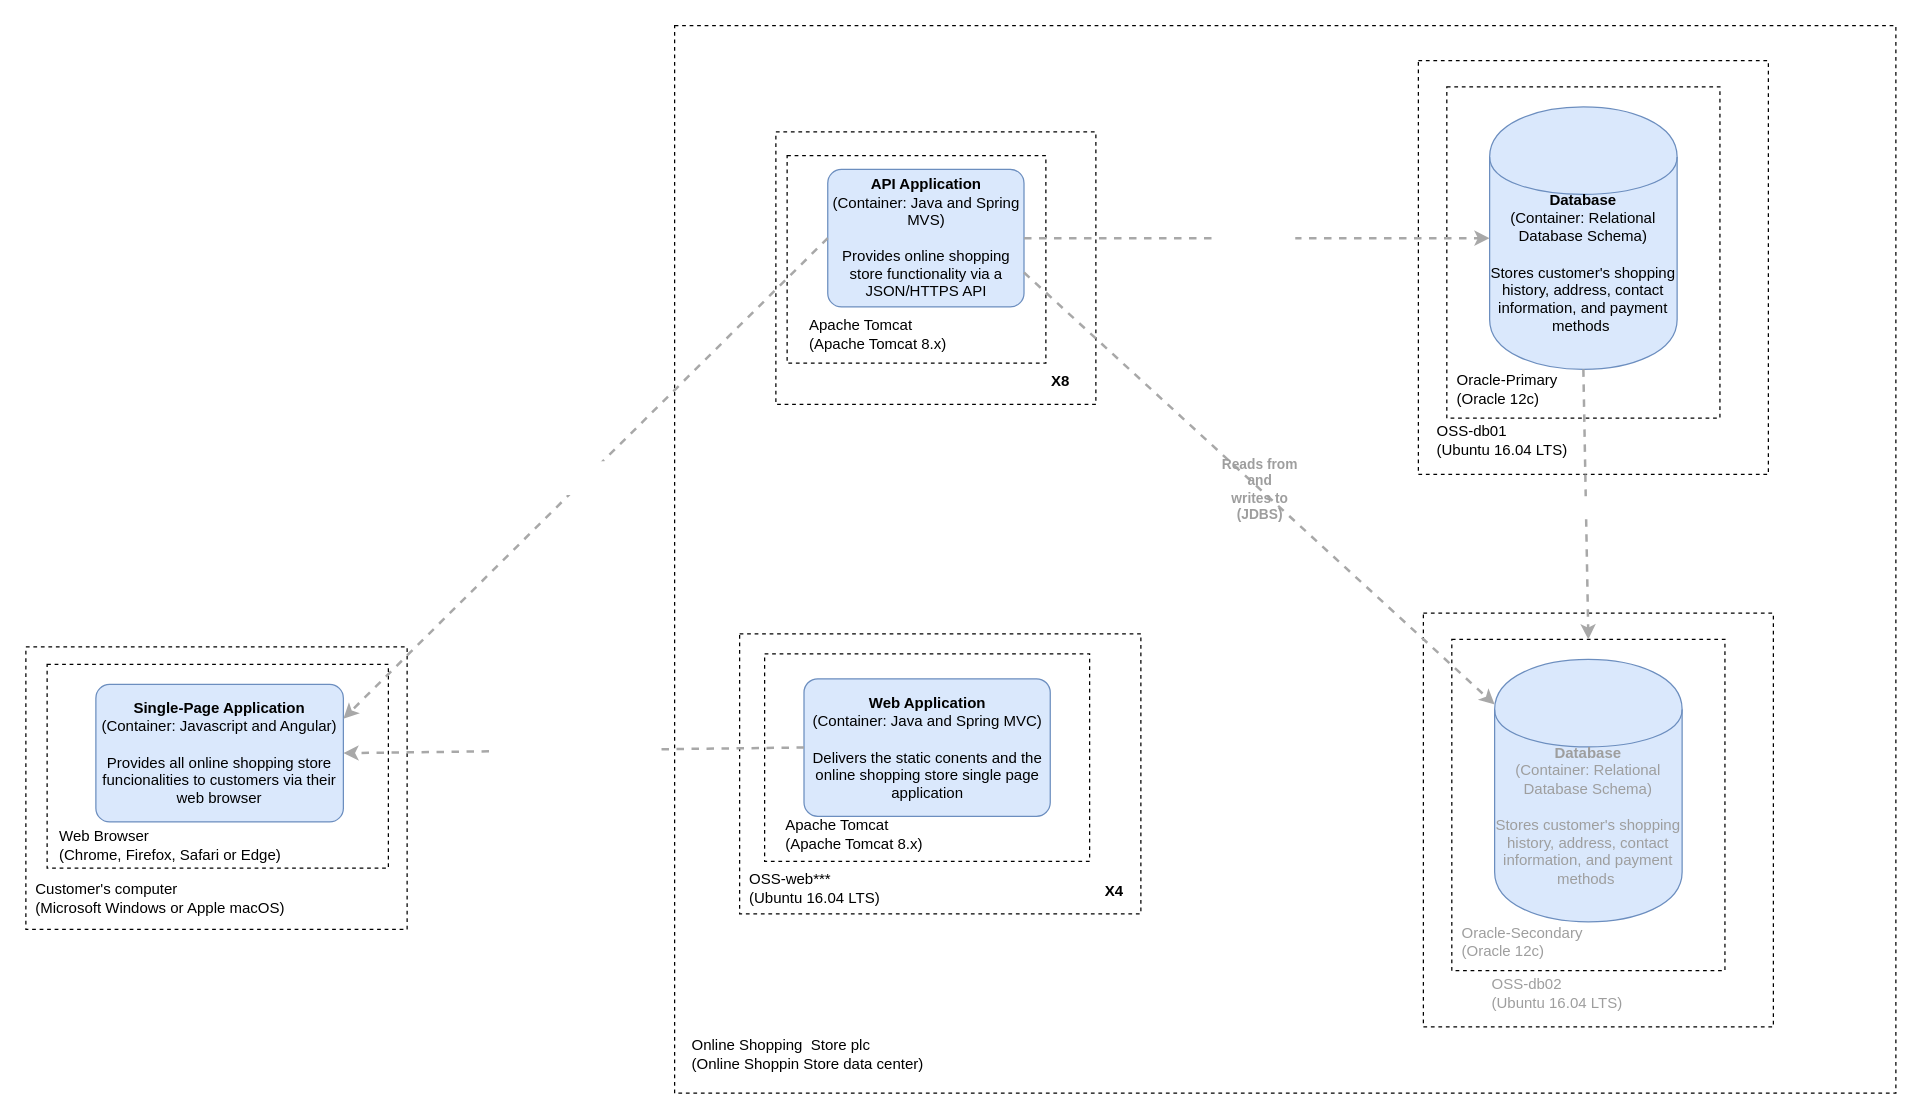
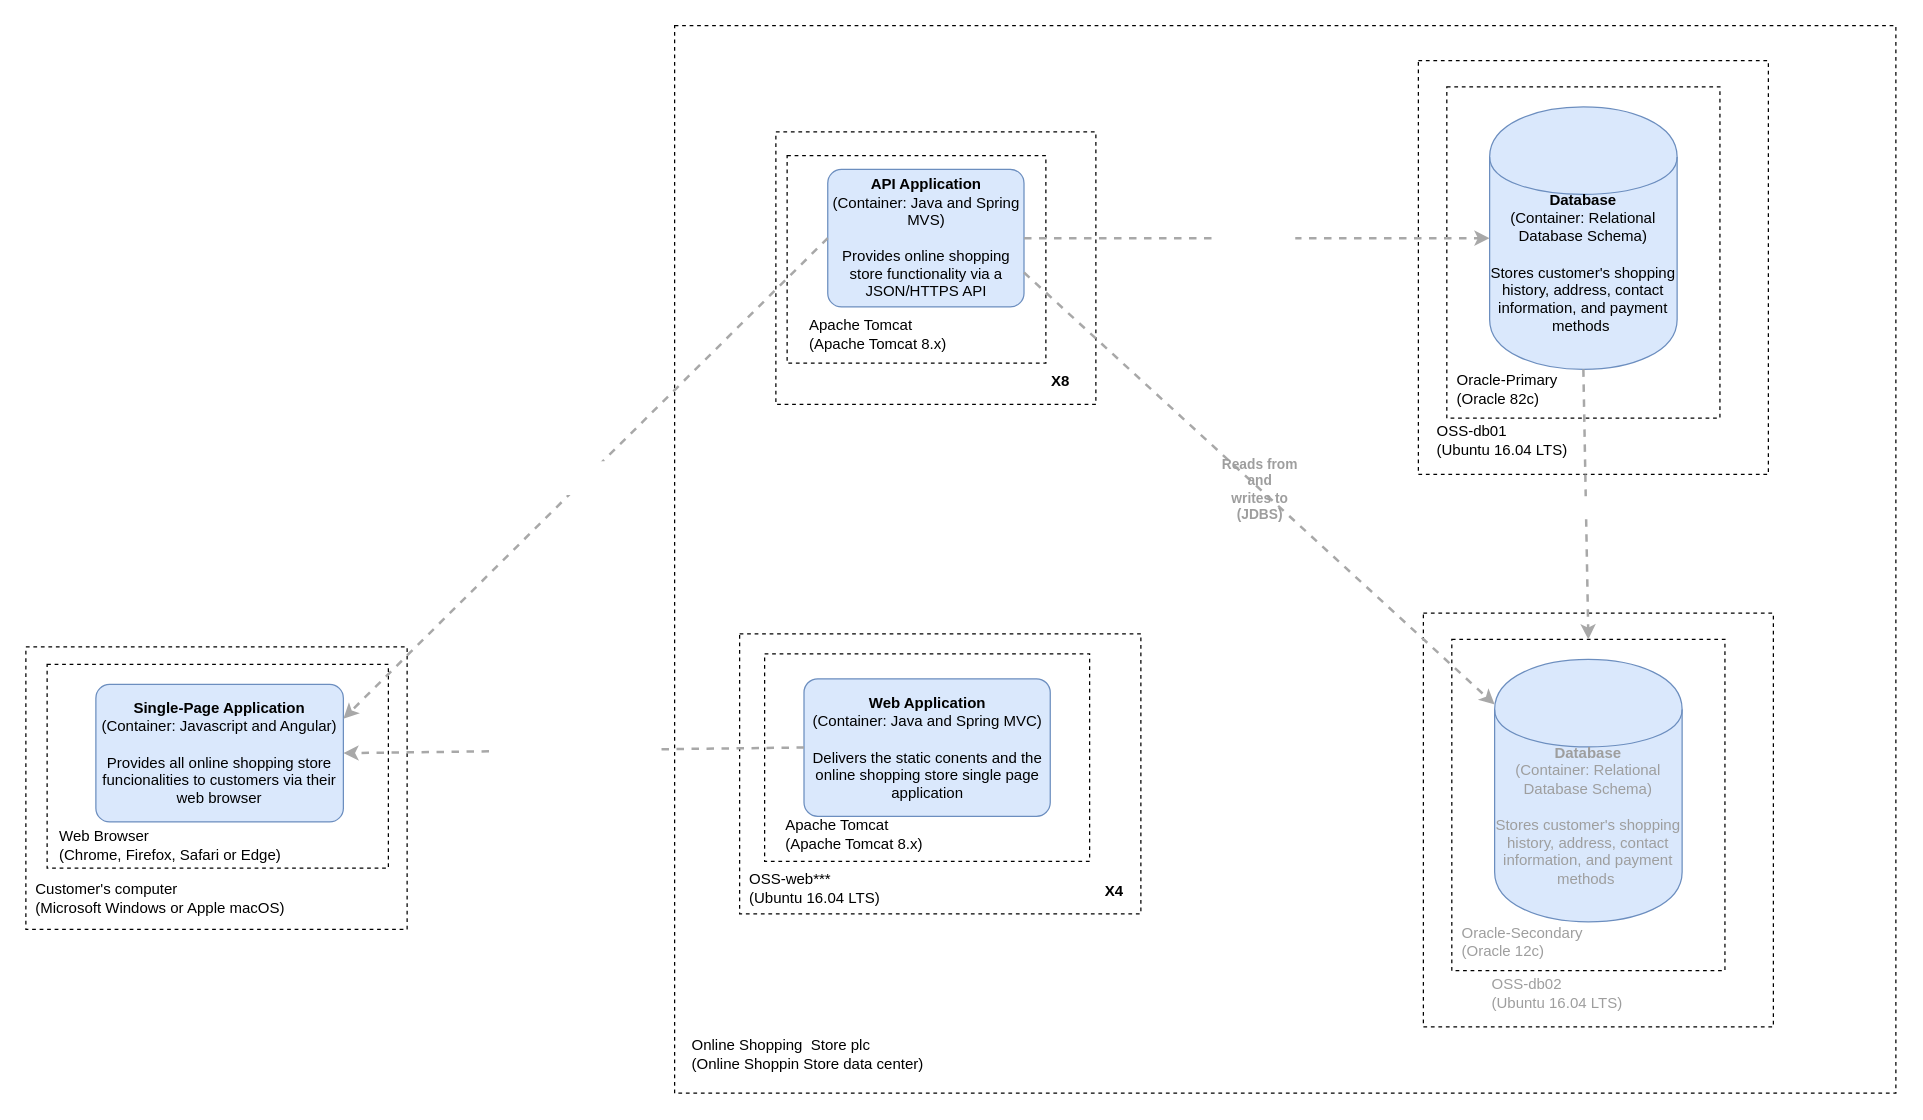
  <mxCell id="0" />
  <mxCell id="1" parent="0" />
  <mxCell id="2" value="" style="rounded=0;whiteSpace=wrap;html=1;dashed=1;" parent="1" vertex="1"><mxGeometry x="539" y="20" width="977" height="854" as="geometry" /></mxCell>
  <mxCell id="3" value="" style="rounded=0;whiteSpace=wrap;html=1;dashed=1;" parent="1" vertex="1"><mxGeometry x="620" y="105" width="256" height="218" as="geometry" /></mxCell>
  <mxCell id="4" value="" style="rounded=0;whiteSpace=wrap;html=1;dashed=1;" parent="1" vertex="1"><mxGeometry x="629" y="124" width="207" height="166" as="geometry" /></mxCell>
  <mxCell id="5" value="Apache Tomcat&lt;br&gt;(Apache Tomcat 8.x)" style="text;html=1;strokeColor=none;fillColor=none;align=left;verticalAlign=middle;whiteSpace=wrap;rounded=0;dashed=1;" parent="1" vertex="1"><mxGeometry x="645" y="257" width="179" height="20" as="geometry" /></mxCell>
  <mxCell id="6" value="" style="rounded=0;whiteSpace=wrap;html=1;dashed=1;" parent="1" vertex="1"><mxGeometry x="1134" y="48" width="280" height="331" as="geometry" /></mxCell>
  <mxCell id="7" value="" style="rounded=0;whiteSpace=wrap;html=1;dashed=1;" parent="1" vertex="1"><mxGeometry x="1156.75" y="69" width="218.5" height="265" as="geometry" /></mxCell>
  <mxCell id="8" value="" style="rounded=0;whiteSpace=wrap;html=1;dashed=1;" parent="1" vertex="1"><mxGeometry x="591" y="506.5" width="321" height="224" as="geometry" /></mxCell>
  <mxCell id="9" value="" style="rounded=0;whiteSpace=wrap;html=1;dashed=1;" parent="1" vertex="1"><mxGeometry x="611" y="522.5" width="260" height="166" as="geometry" /></mxCell>
  <mxCell id="10" value="" style="rounded=0;whiteSpace=wrap;html=1;dashed=1;" parent="1" vertex="1"><mxGeometry x="20" y="517" width="305" height="226" as="geometry" /></mxCell>
  <mxCell id="11" value="" style="rounded=0;whiteSpace=wrap;html=1;dashed=1;" parent="1" vertex="1"><mxGeometry x="37" y="531" width="273" height="163" as="geometry" /></mxCell>
  <mxCell id="12" value="&lt;b&gt;API Application&lt;/b&gt;&lt;div&gt;(Container: Java and Spring MVS)&lt;/div&gt;&lt;br&gt;&lt;div&gt;Provides online shopping store functionality via a &lt;br&gt;JSON/HTTPS API&lt;/div&gt;" style="rounded=1;whiteSpace=wrap;html=1;labelBackgroundColor=none;fillColor=#dae8fc;fontColor=#000000;align=center;arcSize=10;strokeColor=#6c8ebf;points=[[0.25,0,0],[0.5,0,0],[0.75,0,0],[1,0.25,0],[1,0.5,0],[1,0.75,0],[0.75,1,0],[0.5,1,0],[0.25,1,0],[0,0.75,0],[0,0.5,0],[0,0.25,0]];" parent="1" vertex="1"><mxGeometry x="661.5" y="135" width="157" height="110" as="geometry" /></mxCell>
  <mxCell id="13" value="&lt;b&gt;Single-Page Application&lt;/b&gt;&lt;div&gt;(Container: Javascript and Angular)&lt;/div&gt;&lt;br&gt;&lt;div&gt;Provides all online shopping store funcionalities to customers via their web browser&lt;/div&gt;" style="rounded=1;whiteSpace=wrap;html=1;labelBackgroundColor=none;fillColor=#dae8fc;fontColor=#000000;align=center;arcSize=10;strokeColor=#6c8ebf;points=[[0.25,0,0],[0.5,0,0],[0.75,0,0],[1,0.25,0],[1,0.5,0],[1,0.75,0],[0.75,1,0],[0.5,1,0],[0.25,1,0],[0,0.75,0],[0,0.5,0],[0,0.25,0]];" parent="1" vertex="1"><mxGeometry x="76" y="547" width="198" height="110" as="geometry" /></mxCell>
  <mxCell id="14" value="&lt;b&gt;Web Application&lt;/b&gt;&lt;div&gt;(Container: Java and Spring MVC)&lt;/div&gt;&lt;br&gt;&lt;div&gt;Delivers the static conents and the online shopping store single page application&lt;/div&gt;" style="rounded=1;whiteSpace=wrap;html=1;labelBackgroundColor=none;fillColor=#dae8fc;fontColor=#000000;align=center;arcSize=10;strokeColor=#6c8ebf;points=[[0.25,0,0],[0.5,0,0],[0.75,0,0],[1,0.25,0],[1,0.5,0],[1,0.75,0],[0.75,1,0],[0.5,1,0],[0.25,1,0],[0,0.75,0],[0,0.5,0],[0,0.25,0]];" parent="1" vertex="1"><mxGeometry x="642.5" y="542.5" width="197" height="110" as="geometry" /></mxCell>
  <mxCell id="15" value="&lt;div style=&quot;text-align: left&quot;&gt;&lt;div style=&quot;text-align: center&quot;&gt;&lt;b&gt;&lt;font color=&quot;#ffffff&quot;&gt;Delivers to &lt;br&gt;customer's web browser&lt;/font&gt;&lt;/b&gt;&lt;/div&gt;&lt;/div&gt;" style="edgeStyle=none;rounded=0;html=1;entryX=1;entryY=0.5;jettySize=auto;orthogonalLoop=1;strokeColor=#A8A8A8;strokeWidth=2;fontColor=#000000;jumpStyle=none;dashed=1;entryDx=0;entryDy=0;entryPerimeter=0;exitX=0;exitY=0.5;exitDx=0;exitDy=0;exitPerimeter=0;" parent="1" source="14" target="13" edge="1"><mxGeometry width="200" relative="1" as="geometry"><mxPoint x="333" y="63" as="sourcePoint" /><mxPoint x="533" y="63" as="targetPoint" /></mxGeometry></mxCell>
  <mxCell id="16" value="&lt;span&gt;&lt;b&gt;Database&lt;/b&gt;&lt;/span&gt;&lt;div&gt;(Container:&amp;nbsp;Relational Database Schema)&lt;/div&gt;&lt;br&gt;&lt;div&gt;Stores customer's shopping history, address,&amp;nbsp;contact information, and payment methods&amp;nbsp;&lt;/div&gt;" style="shape=cylinder;whiteSpace=wrap;html=1;boundedLbl=1;rounded=0;labelBackgroundColor=none;fillColor=#dae8fc;fontSize=12;fontColor=#000000;align=center;strokeColor=#6c8ebf;points=[[0.5,0,0],[1,0.25,0],[1,0.5,0],[1,0.75,0],[0.5,1,0],[0,0.75,0],[0,0.5,0],[0,0.25,0]];" parent="1" vertex="1"><mxGeometry x="1191" y="85" width="150" height="210" as="geometry" /></mxCell>
  <mxCell id="17" value="Web Browser&lt;br&gt;(Chrome, Firefox, Safari or Edge)" style="text;html=1;strokeColor=none;fillColor=none;align=left;verticalAlign=middle;whiteSpace=wrap;rounded=0;dashed=1;" parent="1" vertex="1"><mxGeometry x="45" y="666" width="187" height="20" as="geometry" /></mxCell>
  <mxCell id="18" value="Customer's computer&lt;br&gt;(Microsoft Windows or Apple macOS)" style="text;html=1;strokeColor=none;fillColor=none;align=left;verticalAlign=middle;whiteSpace=wrap;rounded=0;dashed=1;" parent="1" vertex="1"><mxGeometry x="26" y="708" width="208" height="20" as="geometry" /></mxCell>
  <mxCell id="19" value="Apache Tomcat&lt;br&gt;(Apache Tomcat 8.x)" style="text;html=1;strokeColor=none;fillColor=none;align=left;verticalAlign=middle;whiteSpace=wrap;rounded=0;dashed=1;" parent="1" vertex="1"><mxGeometry x="626" y="656.5" width="179" height="20" as="geometry" /></mxCell>
  <mxCell id="20" value="OSS-web***&lt;br&gt;(Ubuntu 16.04 LTS)" style="text;html=1;strokeColor=none;fillColor=none;align=left;verticalAlign=middle;whiteSpace=wrap;rounded=0;" parent="1" vertex="1"><mxGeometry x="597" y="699.5" width="110" height="20" as="geometry" /></mxCell>
  <mxCell id="21" value="Online Shopping&amp;nbsp; Store plc&lt;br&gt;(Online Shoppin Store data center)" style="text;html=1;strokeColor=none;fillColor=none;align=left;verticalAlign=middle;whiteSpace=wrap;rounded=0;" parent="1" vertex="1"><mxGeometry x="551" y="833" width="202" height="20" as="geometry" /></mxCell>
- <mxCell id="22" value="Oracle-Primary&lt;br&gt;(Oracle 12c)" style="text;html=1;strokeColor=none;fillColor=none;align=left;verticalAlign=middle;whiteSpace=wrap;rounded=0;" parent="1" vertex="1"><mxGeometry x="1163" y="301" width="108" height="20" as="geometry" /></mxCell>
+ <mxCell id="22" value="Oracle-Primary&lt;br&gt;(Oracle 82c)" style="text;html=1;strokeColor=none;fillColor=none;align=left;verticalAlign=middle;whiteSpace=wrap;rounded=0;" parent="1" vertex="1"><mxGeometry x="1163" y="301" width="108" height="20" as="geometry" /></mxCell>
  <mxCell id="23" value="OSS-db01&lt;br&gt;(Ubuntu 16.04 LTS)" style="text;html=1;strokeColor=none;fillColor=none;align=left;verticalAlign=middle;whiteSpace=wrap;rounded=0;" parent="1" vertex="1"><mxGeometry x="1147" y="342" width="113" height="20" as="geometry" /></mxCell>
  <mxCell id="24" value="" style="rounded=0;whiteSpace=wrap;html=1;dashed=1;fontColor=#9E9E9E;" parent="1" vertex="1"><mxGeometry x="1138" y="490" width="280" height="331" as="geometry" /></mxCell>
  <mxCell id="25" value="" style="rounded=0;whiteSpace=wrap;html=1;dashed=1;fontColor=#9E9E9E;" parent="1" vertex="1"><mxGeometry x="1160.75" y="511" width="218.5" height="265" as="geometry" /></mxCell>
  <mxCell id="26" value="&lt;span&gt;&lt;b&gt;Database&lt;/b&gt;&lt;/span&gt;&lt;div&gt;(Container:&amp;nbsp;Relational Database Schema)&lt;/div&gt;&lt;br&gt;&lt;div&gt;Stores customer's shopping history, address,&amp;nbsp;contact information, and payment methods&amp;nbsp;&lt;/div&gt;" style="shape=cylinder;whiteSpace=wrap;html=1;boundedLbl=1;rounded=0;labelBackgroundColor=none;fillColor=#dae8fc;fontSize=12;fontColor=#9E9E9E;align=center;strokeColor=#6c8ebf;points=[[0.5,0,0],[1,0.25,0],[1,0.5,0],[1,0.75,0],[0.5,1,0],[0,0.75,0],[0,0.5,0],[0,0.25,0]];" parent="1" vertex="1"><mxGeometry x="1195" y="527" width="150" height="210" as="geometry" /></mxCell>
  <mxCell id="27" value="Oracle-Secondary&lt;br&gt;(Oracle 12c)" style="text;html=1;strokeColor=none;fillColor=none;align=left;verticalAlign=middle;whiteSpace=wrap;rounded=0;fontColor=#9E9E9E;" parent="1" vertex="1"><mxGeometry x="1167" y="743" width="108" height="20" as="geometry" /></mxCell>
  <mxCell id="28" value="OSS-db02&lt;br&gt;(Ubuntu 16.04 LTS)" style="text;html=1;strokeColor=none;fillColor=none;align=left;verticalAlign=middle;whiteSpace=wrap;rounded=0;fontColor=#9E9E9E;" parent="1" vertex="1"><mxGeometry x="1191" y="784" width="113" height="20" as="geometry" /></mxCell>
  <mxCell id="29" value="&lt;div style=&quot;text-align: left&quot;&gt;&lt;div style=&quot;text-align: center&quot;&gt;&lt;b&gt;&lt;font color=&quot;#ffffff&quot;&gt;Replicates data to&lt;/font&gt;&lt;/b&gt;&lt;/div&gt;&lt;/div&gt;" style="edgeStyle=none;rounded=0;html=1;entryX=0.5;entryY=0;jettySize=auto;orthogonalLoop=1;strokeColor=#A8A8A8;strokeWidth=2;fontColor=#000000;jumpStyle=none;dashed=1;entryDx=0;entryDy=0;exitX=0.5;exitY=1;exitDx=0;exitDy=0;exitPerimeter=0;" parent="1" source="16" target="25" edge="1"><mxGeometry width="200" relative="1" as="geometry"><mxPoint x="1246" y="411" as="sourcePoint" /><mxPoint x="1446" y="411" as="targetPoint" /></mxGeometry></mxCell>
  <mxCell id="30" value="&lt;div style=&quot;text-align: left&quot;&gt;&lt;div style=&quot;text-align: center&quot;&gt;&lt;b&gt;&lt;font color=&quot;#ffffff&quot;&gt;Reads from &lt;br&gt;and &lt;br&gt;writes to &lt;br&gt;(JDBC)&lt;/font&gt;&lt;/b&gt;&lt;/div&gt;&lt;/div&gt;" style="edgeStyle=none;rounded=0;html=1;entryX=0;entryY=0.5;jettySize=auto;orthogonalLoop=1;strokeColor=#A8A8A8;strokeWidth=2;fontColor=#000000;jumpStyle=none;dashed=1;exitX=1;exitY=0.5;exitDx=0;exitDy=0;exitPerimeter=0;entryDx=0;entryDy=0;entryPerimeter=0;" parent="1" source="12" target="16" edge="1"><mxGeometry width="200" relative="1" as="geometry"><mxPoint x="910" y="173" as="sourcePoint" /><mxPoint x="1110" y="173" as="targetPoint" /></mxGeometry></mxCell>
  <mxCell id="31" value="&lt;font color=&quot;#ffffff&quot;&gt;OSS-api***&lt;br&gt;(Ubuntu 16.04 LTS)&lt;br&gt;&lt;/font&gt;" style="text;html=1;strokeColor=none;fillColor=none;align=left;verticalAlign=middle;whiteSpace=wrap;rounded=0;fontColor=#9E9E9E;" parent="1" vertex="1"><mxGeometry x="626" y="295" width="124" height="20" as="geometry" /></mxCell>
  <mxCell id="32" value="&lt;div style=&quot;text-align: left&quot;&gt;&lt;div style=&quot;text-align: center&quot;&gt;&lt;b&gt;&lt;font color=&quot;#ffffff&quot;&gt;Makes API calls to&lt;br&gt;(JSON/HTTPS)&lt;/font&gt;&lt;/b&gt;&lt;/div&gt;&lt;/div&gt;" style="edgeStyle=none;rounded=0;html=1;entryX=1;entryY=0.25;jettySize=auto;orthogonalLoop=1;strokeColor=#A8A8A8;strokeWidth=2;fontColor=#000000;jumpStyle=none;dashed=1;entryDx=0;entryDy=0;entryPerimeter=0;exitX=0;exitY=0.5;exitDx=0;exitDy=0;exitPerimeter=0;" parent="1" source="12" target="13" edge="1"><mxGeometry width="200" relative="1" as="geometry"><mxPoint x="429" y="184" as="sourcePoint" /><mxPoint x="629" y="184" as="targetPoint" /></mxGeometry></mxCell>
  <mxCell id="33" value="&lt;div style=&quot;text-align: left&quot;&gt;&lt;div style=&quot;text-align: center&quot;&gt;&lt;b&gt;&lt;font&gt;Reads from &lt;br&gt;and &lt;br&gt;writes to &lt;br&gt;(JDBS)&lt;/font&gt;&lt;/b&gt;&lt;/div&gt;&lt;/div&gt;" style="edgeStyle=none;rounded=0;html=1;jettySize=auto;orthogonalLoop=1;strokeColor=#A8A8A8;strokeWidth=2;fontColor=#9E9E9E;jumpStyle=none;dashed=1;exitX=1;exitY=0.75;exitDx=0;exitDy=0;exitPerimeter=0;labelBorderColor=none;labelBackgroundColor=none;" parent="1" source="12" target="26" edge="1"><mxGeometry width="200" relative="1" as="geometry"><mxPoint x="930" y="289" as="sourcePoint" /><mxPoint x="1130" y="289" as="targetPoint" /></mxGeometry></mxCell>
  <mxCell id="34" value="&lt;b&gt;X8&lt;/b&gt;" style="text;html=1;strokeColor=none;fillColor=none;align=center;verticalAlign=middle;whiteSpace=wrap;rounded=0;" vertex="1" parent="1"><mxGeometry x="828" y="295" width="40" height="20" as="geometry" /></mxCell>
  <mxCell id="35" value="&lt;b&gt;X4&lt;/b&gt;" style="text;html=1;strokeColor=none;fillColor=none;align=center;verticalAlign=middle;whiteSpace=wrap;rounded=0;" vertex="1" parent="1"><mxGeometry x="871" y="703" width="40" height="20" as="geometry" /></mxCell>
